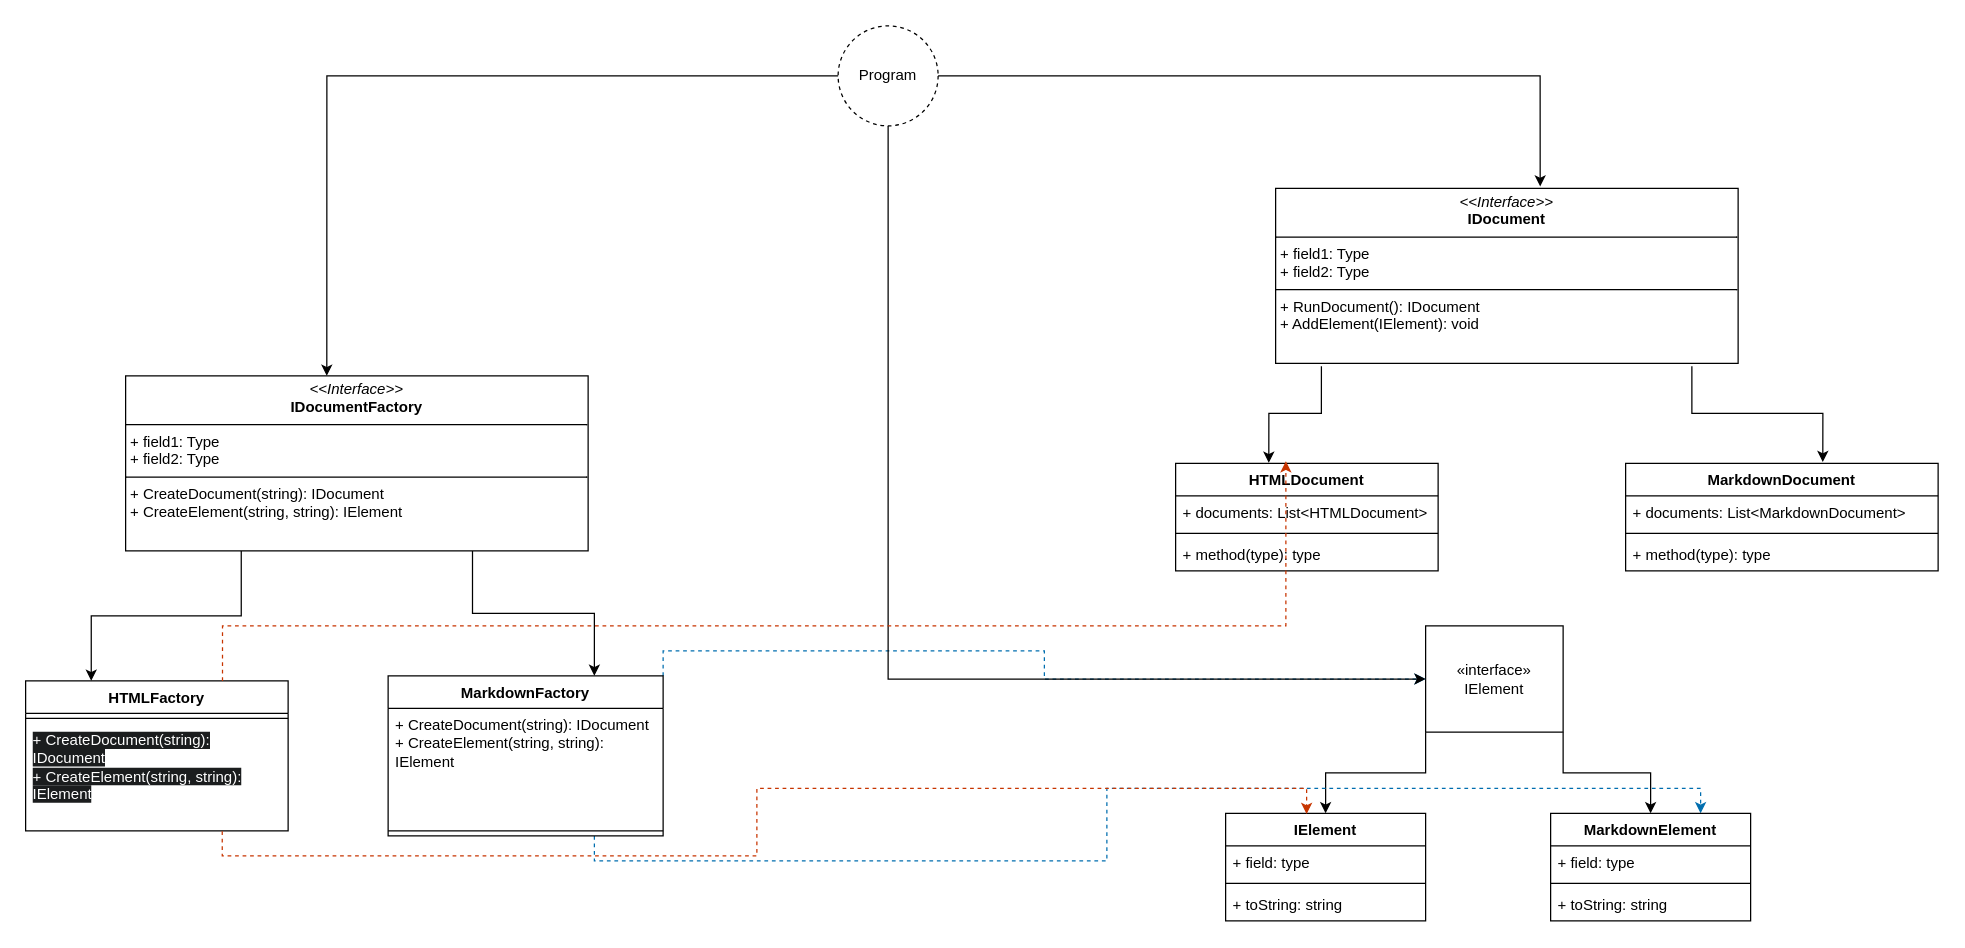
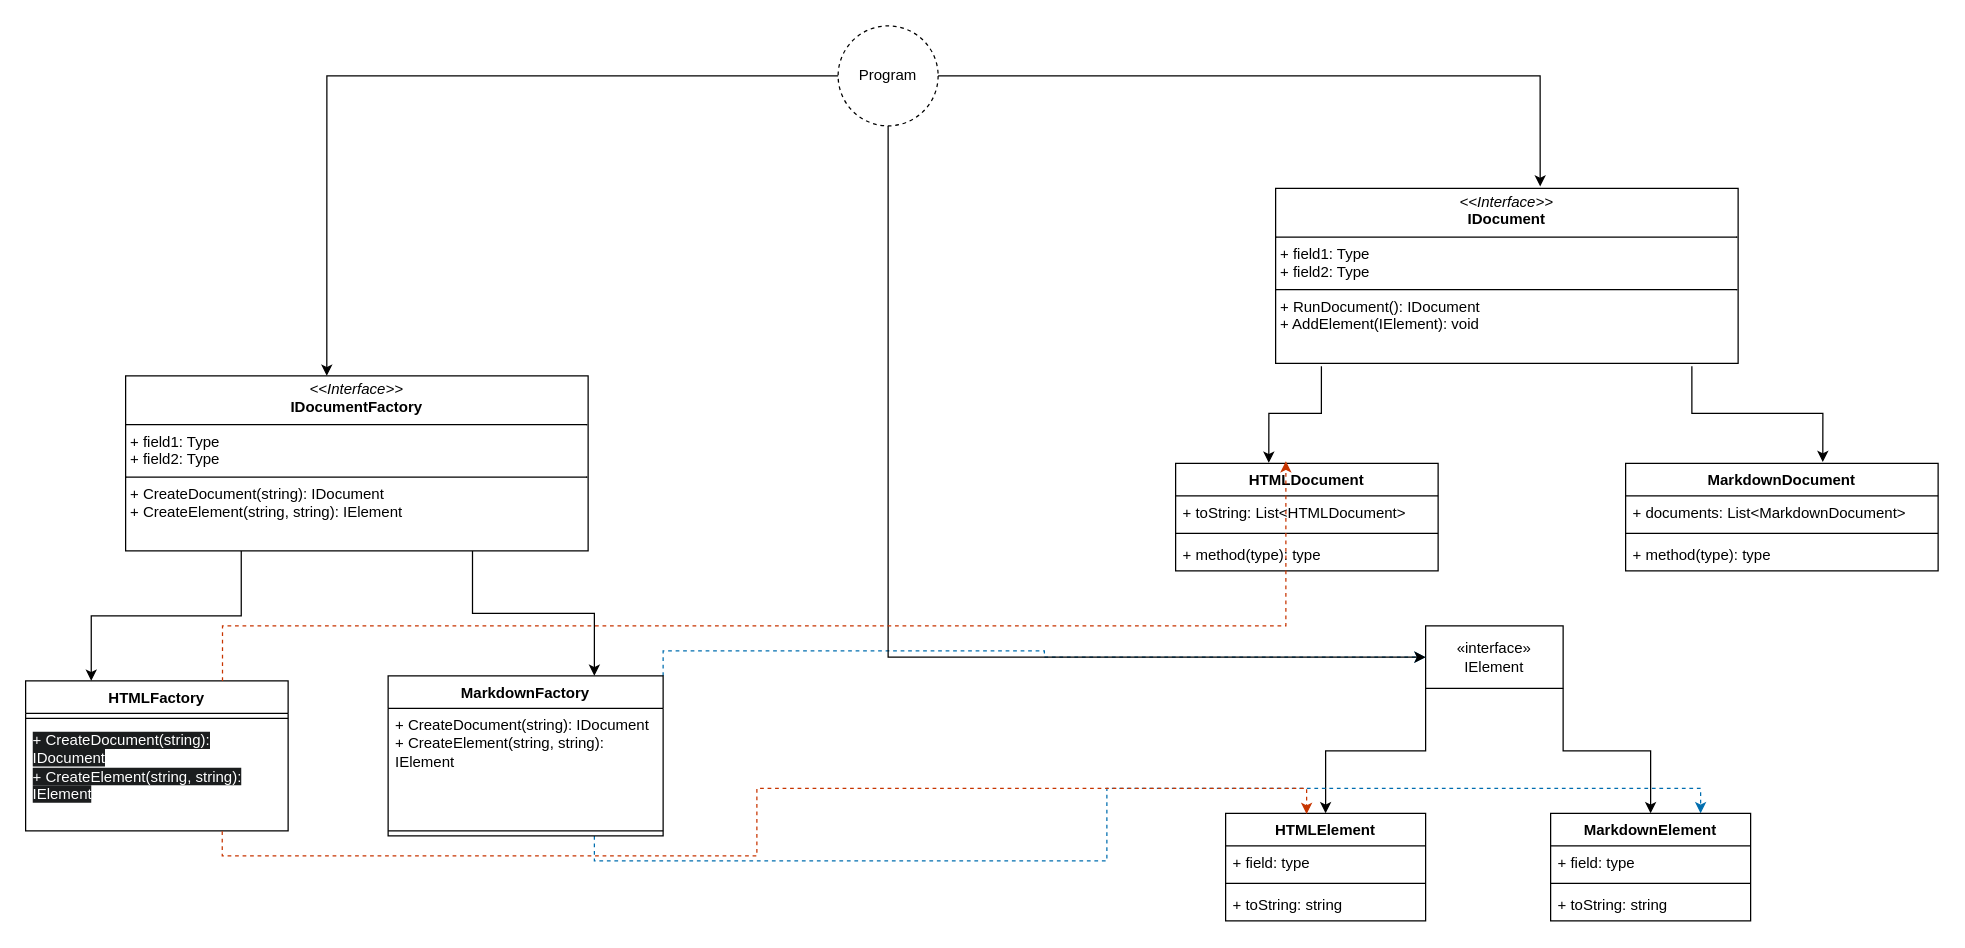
  <mxCell id="0" />
  <mxCell id="1" parent="0" />
  <mxCell id="2" style="edgeStyle=orthogonalEdgeStyle;rounded=0;orthogonalLoop=1;jettySize=auto;html=1;exitX=0.25;exitY=1;exitDx=0;exitDy=0;entryX=0.25;entryY=0;entryDx=0;entryDy=0;" edge="1" parent="1" source="3" target="8"><mxGeometry relative="1" as="geometry" /></mxCell>
  <mxCell id="3" value="&lt;p style=&quot;margin:0px;margin-top:4px;text-align:center;&quot;&gt;&lt;i&gt;&amp;lt;&amp;lt;Interface&amp;gt;&amp;gt;&lt;/i&gt;&lt;br&gt;&lt;b&gt;IDocumentFactory&lt;/b&gt;&lt;/p&gt;&lt;hr size=&quot;1&quot; style=&quot;border-style:solid;&quot;&gt;&lt;p style=&quot;margin:0px;margin-left:4px;&quot;&gt;+ field1: Type&lt;br&gt;+ field2: Type&lt;/p&gt;&lt;hr size=&quot;1&quot; style=&quot;border-style:solid;&quot;&gt;&lt;p style=&quot;margin:0px;margin-left:4px;&quot;&gt;+ CreateDocument(string): IDocument&lt;br&gt;+ CreateElement(string, string): IElement&lt;/p&gt;" style="verticalAlign=top;align=left;overflow=fill;html=1;whiteSpace=wrap;" vertex="1" parent="1"><mxGeometry x="100" y="300" width="370" height="140" as="geometry" /></mxCell>
  <mxCell id="4" style="edgeStyle=orthogonalEdgeStyle;rounded=0;orthogonalLoop=1;jettySize=auto;html=1;exitX=0;exitY=1;exitDx=0;exitDy=0;entryX=0.5;entryY=0;entryDx=0;entryDy=0;" edge="1" parent="1" source="6" target="17"><mxGeometry relative="1" as="geometry" /></mxCell>
  <mxCell id="5" style="edgeStyle=orthogonalEdgeStyle;rounded=0;orthogonalLoop=1;jettySize=auto;html=1;exitX=1;exitY=1;exitDx=0;exitDy=0;entryX=0.5;entryY=0;entryDx=0;entryDy=0;" edge="1" parent="1" source="6" target="21"><mxGeometry relative="1" as="geometry" /></mxCell>
- <mxCell id="6" value="«interface»&lt;br&gt;&lt;div&gt;IElement&lt;/div&gt;" style="html=1;whiteSpace=wrap;" vertex="1" parent="1"><mxGeometry x="1140" y="500" width="110" height="85" as="geometry" /></mxCell>
+ <mxCell id="6" value="«interface»&lt;br&gt;&lt;div&gt;IElement&lt;/div&gt;" style="html=1;whiteSpace=wrap;" vertex="1" parent="1"><mxGeometry x="1140" y="500" width="110" height="50" as="geometry" /></mxCell>
  <mxCell id="7" value="&lt;p style=&quot;margin:0px;margin-top:4px;text-align:center;&quot;&gt;&lt;i&gt;&amp;lt;&amp;lt;Interface&amp;gt;&amp;gt;&lt;/i&gt;&lt;br&gt;&lt;b&gt;IDocument&lt;/b&gt;&lt;/p&gt;&lt;hr size=&quot;1&quot; style=&quot;border-style:solid;&quot;&gt;&lt;p style=&quot;margin:0px;margin-left:4px;&quot;&gt;+ field1: Type&lt;br&gt;+ field2: Type&lt;/p&gt;&lt;hr size=&quot;1&quot; style=&quot;border-style:solid;&quot;&gt;&lt;p style=&quot;margin:0px;margin-left:4px;&quot;&gt;+ RunDocument(): IDocument&lt;br&gt;+ AddElement(IElement): void&lt;/p&gt;" style="verticalAlign=top;align=left;overflow=fill;html=1;whiteSpace=wrap;" vertex="1" parent="1"><mxGeometry x="1020" y="150" width="370" height="140" as="geometry" /></mxCell>
  <mxCell id="8" value="&lt;div&gt;HTMLFactory&lt;/div&gt;" style="swimlane;fontStyle=1;align=center;verticalAlign=top;childLayout=stackLayout;horizontal=1;startSize=26;horizontalStack=0;resizeParent=1;resizeParentMax=0;resizeLast=0;collapsible=1;marginBottom=0;whiteSpace=wrap;html=1;" vertex="1" parent="1"><mxGeometry x="20" y="544" width="210" height="120" as="geometry" /></mxCell>
  <mxCell id="9" value="" style="line;strokeWidth=1;fillColor=none;align=left;verticalAlign=middle;spacingTop=-1;spacingLeft=3;spacingRight=3;rotatable=0;labelPosition=right;points=[];portConstraint=eastwest;strokeColor=inherit;" vertex="1" parent="8"><mxGeometry y="26" width="210" height="8" as="geometry" /></mxCell>
  <mxCell id="10" value="&lt;span style=&quot;color: rgb(255, 255, 255); font-family: Helvetica; font-size: 12px; font-style: normal; font-variant-ligatures: normal; font-variant-caps: normal; font-weight: 400; letter-spacing: normal; orphans: 2; text-align: left; text-indent: 0px; text-transform: none; widows: 2; word-spacing: 0px; -webkit-text-stroke-width: 0px; white-space: normal; background-color: rgb(27, 29, 30); text-decoration-thickness: initial; text-decoration-style: initial; text-decoration-color: initial; display: inline !important; float: none;&quot;&gt;+ CreateDocument(string): IDocument&lt;/span&gt;&lt;br style=&quot;forced-color-adjust: none; box-shadow: none !important; color: rgb(255, 255, 255); font-family: Helvetica; font-size: 12px; font-style: normal; font-variant-ligatures: normal; font-variant-caps: normal; font-weight: 400; letter-spacing: normal; orphans: 2; text-align: left; text-indent: 0px; text-transform: none; widows: 2; word-spacing: 0px; -webkit-text-stroke-width: 0px; white-space: normal; background-color: rgb(27, 29, 30); text-decoration-thickness: initial; text-decoration-style: initial; text-decoration-color: initial;&quot;&gt;&lt;span style=&quot;color: rgb(255, 255, 255); font-family: Helvetica; font-size: 12px; font-style: normal; font-variant-ligatures: normal; font-variant-caps: normal; font-weight: 400; letter-spacing: normal; orphans: 2; text-align: left; text-indent: 0px; text-transform: none; widows: 2; word-spacing: 0px; -webkit-text-stroke-width: 0px; white-space: normal; background-color: rgb(27, 29, 30); text-decoration-thickness: initial; text-decoration-style: initial; text-decoration-color: initial; display: inline !important; float: none;&quot;&gt;+ CreateElement(string, string): IElement&lt;/span&gt;&lt;div&gt;&lt;br/&gt;&lt;/div&gt;" style="text;strokeColor=none;fillColor=none;align=left;verticalAlign=top;spacingLeft=4;spacingRight=4;overflow=hidden;rotatable=0;points=[[0,0.5],[1,0.5]];portConstraint=eastwest;whiteSpace=wrap;html=1;" vertex="1" parent="8"><mxGeometry y="34" width="210" height="86" as="geometry" /></mxCell>
  <mxCell id="11" style="edgeStyle=orthogonalEdgeStyle;rounded=0;orthogonalLoop=1;jettySize=auto;html=1;exitX=1;exitY=0;exitDx=0;exitDy=0;fillColor=#1ba1e2;strokeColor=#006EAF;dashed=1;" edge="1" parent="1" source="13" target="6"><mxGeometry relative="1" as="geometry" /></mxCell>
  <mxCell id="12" style="edgeStyle=orthogonalEdgeStyle;rounded=0;orthogonalLoop=1;jettySize=auto;html=1;exitX=0.75;exitY=1;exitDx=0;exitDy=0;entryX=0.75;entryY=0;entryDx=0;entryDy=0;fillColor=#1ba1e2;strokeColor=#006EAF;dashed=1;" edge="1" parent="1" source="13" target="21"><mxGeometry relative="1" as="geometry" /></mxCell>
  <mxCell id="13" value="&lt;div&gt;MarkdownFactory&lt;/div&gt;" style="swimlane;fontStyle=1;align=center;verticalAlign=top;childLayout=stackLayout;horizontal=1;startSize=26;horizontalStack=0;resizeParent=1;resizeParentMax=0;resizeLast=0;collapsible=1;marginBottom=0;whiteSpace=wrap;html=1;" vertex="1" parent="1"><mxGeometry x="310" y="540" width="220" height="128" as="geometry" /></mxCell>
  <mxCell id="14" value="+ CreateDocument(string): IDocument&lt;br&gt;+ CreateElement(string, string): IElement" style="text;strokeColor=none;fillColor=none;align=left;verticalAlign=top;spacingLeft=4;spacingRight=4;overflow=hidden;rotatable=0;points=[[0,0.5],[1,0.5]];portConstraint=eastwest;whiteSpace=wrap;html=1;" vertex="1" parent="13"><mxGeometry y="26" width="220" height="94" as="geometry" /></mxCell>
  <mxCell id="15" value="" style="line;strokeWidth=1;fillColor=none;align=left;verticalAlign=middle;spacingTop=-1;spacingLeft=3;spacingRight=3;rotatable=0;labelPosition=right;points=[];portConstraint=eastwest;strokeColor=inherit;" vertex="1" parent="13"><mxGeometry y="120" width="220" height="8" as="geometry" /></mxCell>
  <mxCell id="16" style="edgeStyle=orthogonalEdgeStyle;rounded=0;orthogonalLoop=1;jettySize=auto;html=1;exitX=0.75;exitY=1;exitDx=0;exitDy=0;entryX=0.75;entryY=0;entryDx=0;entryDy=0;" edge="1" parent="1" source="3" target="13"><mxGeometry relative="1" as="geometry"><mxPoint x="480" y="530" as="targetPoint" /></mxGeometry></mxCell>
- <mxCell id="17" value="IElement" style="swimlane;fontStyle=1;align=center;verticalAlign=top;childLayout=stackLayout;horizontal=1;startSize=26;horizontalStack=0;resizeParent=1;resizeParentMax=0;resizeLast=0;collapsible=1;marginBottom=0;whiteSpace=wrap;html=1;" vertex="1" parent="1"><mxGeometry x="980" y="650" width="160" height="86" as="geometry" /></mxCell>
+ <mxCell id="17" value="HTMLElement" style="swimlane;fontStyle=1;align=center;verticalAlign=top;childLayout=stackLayout;horizontal=1;startSize=26;horizontalStack=0;resizeParent=1;resizeParentMax=0;resizeLast=0;collapsible=1;marginBottom=0;whiteSpace=wrap;html=1;" vertex="1" parent="1"><mxGeometry x="980" y="650" width="160" height="86" as="geometry" /></mxCell>
  <mxCell id="18" value="+ field: type" style="text;strokeColor=none;fillColor=none;align=left;verticalAlign=top;spacingLeft=4;spacingRight=4;overflow=hidden;rotatable=0;points=[[0,0.5],[1,0.5]];portConstraint=eastwest;whiteSpace=wrap;html=1;" vertex="1" parent="17"><mxGeometry y="26" width="160" height="26" as="geometry" /></mxCell>
  <mxCell id="19" value="" style="line;strokeWidth=1;fillColor=none;align=left;verticalAlign=middle;spacingTop=-1;spacingLeft=3;spacingRight=3;rotatable=0;labelPosition=right;points=[];portConstraint=eastwest;strokeColor=inherit;" vertex="1" parent="17"><mxGeometry y="52" width="160" height="8" as="geometry" /></mxCell>
  <mxCell id="20" value="+ toString: string" style="text;strokeColor=none;fillColor=none;align=left;verticalAlign=top;spacingLeft=4;spacingRight=4;overflow=hidden;rotatable=0;points=[[0,0.5],[1,0.5]];portConstraint=eastwest;whiteSpace=wrap;html=1;" vertex="1" parent="17"><mxGeometry y="60" width="160" height="26" as="geometry" /></mxCell>
  <mxCell id="21" value="MarkdownElement" style="swimlane;fontStyle=1;align=center;verticalAlign=top;childLayout=stackLayout;horizontal=1;startSize=26;horizontalStack=0;resizeParent=1;resizeParentMax=0;resizeLast=0;collapsible=1;marginBottom=0;whiteSpace=wrap;html=1;" vertex="1" parent="1"><mxGeometry x="1240" y="650" width="160" height="86" as="geometry" /></mxCell>
  <mxCell id="22" value="+ field: type" style="text;strokeColor=none;fillColor=none;align=left;verticalAlign=top;spacingLeft=4;spacingRight=4;overflow=hidden;rotatable=0;points=[[0,0.5],[1,0.5]];portConstraint=eastwest;whiteSpace=wrap;html=1;" vertex="1" parent="21"><mxGeometry y="26" width="160" height="26" as="geometry" /></mxCell>
  <mxCell id="23" value="" style="line;strokeWidth=1;fillColor=none;align=left;verticalAlign=middle;spacingTop=-1;spacingLeft=3;spacingRight=3;rotatable=0;labelPosition=right;points=[];portConstraint=eastwest;strokeColor=inherit;" vertex="1" parent="21"><mxGeometry y="52" width="160" height="8" as="geometry" /></mxCell>
  <mxCell id="24" value="+ toString: string&lt;div&gt;&lt;br&gt;&lt;/div&gt;" style="text;strokeColor=none;fillColor=none;align=left;verticalAlign=top;spacingLeft=4;spacingRight=4;overflow=hidden;rotatable=0;points=[[0,0.5],[1,0.5]];portConstraint=eastwest;whiteSpace=wrap;html=1;" vertex="1" parent="21"><mxGeometry y="60" width="160" height="26" as="geometry" /></mxCell>
  <mxCell id="25" value="HTMLDocument" style="swimlane;fontStyle=1;align=center;verticalAlign=top;childLayout=stackLayout;horizontal=1;startSize=26;horizontalStack=0;resizeParent=1;resizeParentMax=0;resizeLast=0;collapsible=1;marginBottom=0;whiteSpace=wrap;html=1;" vertex="1" parent="1"><mxGeometry x="940" y="370" width="210" height="86" as="geometry" /></mxCell>
- <mxCell id="26" value="+ documents: List&amp;lt;HTMLDocument&amp;gt;" style="text;strokeColor=none;fillColor=none;align=left;verticalAlign=top;spacingLeft=4;spacingRight=4;overflow=hidden;rotatable=0;points=[[0,0.5],[1,0.5]];portConstraint=eastwest;whiteSpace=wrap;html=1;" vertex="1" parent="25"><mxGeometry y="26" width="210" height="26" as="geometry" /></mxCell>
+ <mxCell id="26" value="+ toString: List&amp;lt;HTMLDocument&amp;gt;" style="text;strokeColor=none;fillColor=none;align=left;verticalAlign=top;spacingLeft=4;spacingRight=4;overflow=hidden;rotatable=0;points=[[0,0.5],[1,0.5]];portConstraint=eastwest;whiteSpace=wrap;html=1;" vertex="1" parent="25"><mxGeometry y="26" width="210" height="26" as="geometry" /></mxCell>
  <mxCell id="27" value="" style="line;strokeWidth=1;fillColor=none;align=left;verticalAlign=middle;spacingTop=-1;spacingLeft=3;spacingRight=3;rotatable=0;labelPosition=right;points=[];portConstraint=eastwest;strokeColor=inherit;" vertex="1" parent="25"><mxGeometry y="52" width="210" height="8" as="geometry" /></mxCell>
  <mxCell id="28" value="+ method(type): type" style="text;strokeColor=none;fillColor=none;align=left;verticalAlign=top;spacingLeft=4;spacingRight=4;overflow=hidden;rotatable=0;points=[[0,0.5],[1,0.5]];portConstraint=eastwest;whiteSpace=wrap;html=1;" vertex="1" parent="25"><mxGeometry y="60" width="210" height="26" as="geometry" /></mxCell>
  <mxCell id="29" value="MarkdownDocument" style="swimlane;fontStyle=1;align=center;verticalAlign=top;childLayout=stackLayout;horizontal=1;startSize=26;horizontalStack=0;resizeParent=1;resizeParentMax=0;resizeLast=0;collapsible=1;marginBottom=0;whiteSpace=wrap;html=1;" vertex="1" parent="1"><mxGeometry x="1300" y="370" width="250" height="86" as="geometry" /></mxCell>
  <mxCell id="30" value="+ documents: List&amp;lt;MarkdownDocument&amp;gt;" style="text;strokeColor=none;fillColor=none;align=left;verticalAlign=top;spacingLeft=4;spacingRight=4;overflow=hidden;rotatable=0;points=[[0,0.5],[1,0.5]];portConstraint=eastwest;whiteSpace=wrap;html=1;" vertex="1" parent="29"><mxGeometry y="26" width="250" height="26" as="geometry" /></mxCell>
  <mxCell id="31" value="" style="line;strokeWidth=1;fillColor=none;align=left;verticalAlign=middle;spacingTop=-1;spacingLeft=3;spacingRight=3;rotatable=0;labelPosition=right;points=[];portConstraint=eastwest;strokeColor=inherit;" vertex="1" parent="29"><mxGeometry y="52" width="250" height="8" as="geometry" /></mxCell>
  <mxCell id="32" value="+ method(type): type" style="text;strokeColor=none;fillColor=none;align=left;verticalAlign=top;spacingLeft=4;spacingRight=4;overflow=hidden;rotatable=0;points=[[0,0.5],[1,0.5]];portConstraint=eastwest;whiteSpace=wrap;html=1;" vertex="1" parent="29"><mxGeometry y="60" width="250" height="26" as="geometry" /></mxCell>
  <mxCell id="33" style="edgeStyle=orthogonalEdgeStyle;rounded=0;orthogonalLoop=1;jettySize=auto;html=1;exitX=0.099;exitY=1.016;exitDx=0;exitDy=0;entryX=0.355;entryY=-0.005;entryDx=0;entryDy=0;entryPerimeter=0;exitPerimeter=0;" edge="1" parent="1" source="7" target="25"><mxGeometry relative="1" as="geometry" /></mxCell>
  <mxCell id="34" style="edgeStyle=orthogonalEdgeStyle;rounded=0;orthogonalLoop=1;jettySize=auto;html=1;exitX=0.9;exitY=1.016;exitDx=0;exitDy=0;entryX=0.631;entryY=-0.012;entryDx=0;entryDy=0;entryPerimeter=0;exitPerimeter=0;" edge="1" parent="1" source="7" target="29"><mxGeometry relative="1" as="geometry" /></mxCell>
  <mxCell id="35" style="edgeStyle=orthogonalEdgeStyle;rounded=0;orthogonalLoop=1;jettySize=auto;html=1;exitX=0.5;exitY=1;exitDx=0;exitDy=0;entryX=0;entryY=0.5;entryDx=0;entryDy=0;" edge="1" parent="1" source="36" target="6"><mxGeometry relative="1" as="geometry" /></mxCell>
  <mxCell id="36" value="Program" style="ellipse;whiteSpace=wrap;html=1;aspect=fixed;dashed=1;" vertex="1" parent="1"><mxGeometry x="670" y="20" width="80" height="80" as="geometry" /></mxCell>
  <mxCell id="37" style="edgeStyle=orthogonalEdgeStyle;rounded=0;orthogonalLoop=1;jettySize=auto;html=1;exitX=0;exitY=0.5;exitDx=0;exitDy=0;entryX=0.435;entryY=0;entryDx=0;entryDy=0;entryPerimeter=0;" edge="1" parent="1" source="36" target="3"><mxGeometry relative="1" as="geometry" /></mxCell>
  <mxCell id="38" style="edgeStyle=orthogonalEdgeStyle;rounded=0;orthogonalLoop=1;jettySize=auto;html=1;exitX=1;exitY=0.5;exitDx=0;exitDy=0;entryX=0.572;entryY=-0.011;entryDx=0;entryDy=0;entryPerimeter=0;" edge="1" parent="1" source="36" target="7"><mxGeometry relative="1" as="geometry" /></mxCell>
  <mxCell id="39" style="edgeStyle=orthogonalEdgeStyle;rounded=0;orthogonalLoop=1;jettySize=auto;html=1;exitX=0.75;exitY=0;exitDx=0;exitDy=0;entryX=0.42;entryY=-0.02;entryDx=0;entryDy=0;entryPerimeter=0;fillColor=#fa6800;strokeColor=#C73500;dashed=1;" edge="1" parent="1" source="8" target="25"><mxGeometry relative="1" as="geometry" /></mxCell>
  <mxCell id="40" style="edgeStyle=orthogonalEdgeStyle;rounded=0;orthogonalLoop=1;jettySize=auto;html=1;exitX=0.749;exitY=1.003;exitDx=0;exitDy=0;entryX=0.405;entryY=0.007;entryDx=0;entryDy=0;entryPerimeter=0;exitPerimeter=0;fillColor=#fa6800;strokeColor=#C73500;dashed=1;" edge="1" parent="1" source="10" target="17"><mxGeometry relative="1" as="geometry" /></mxCell>
